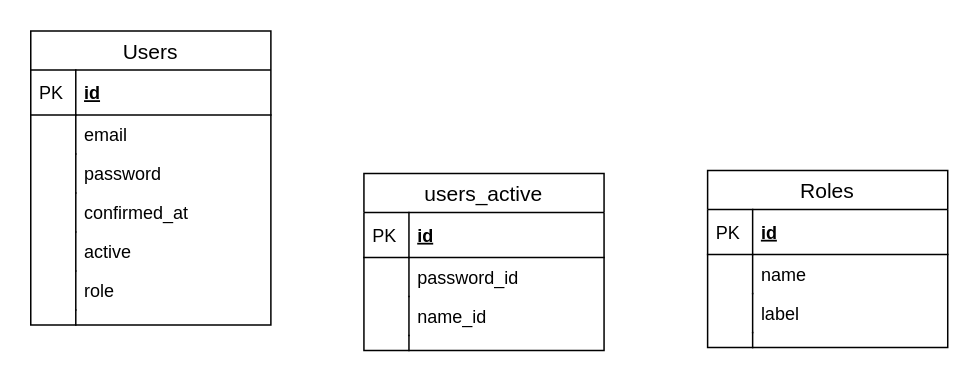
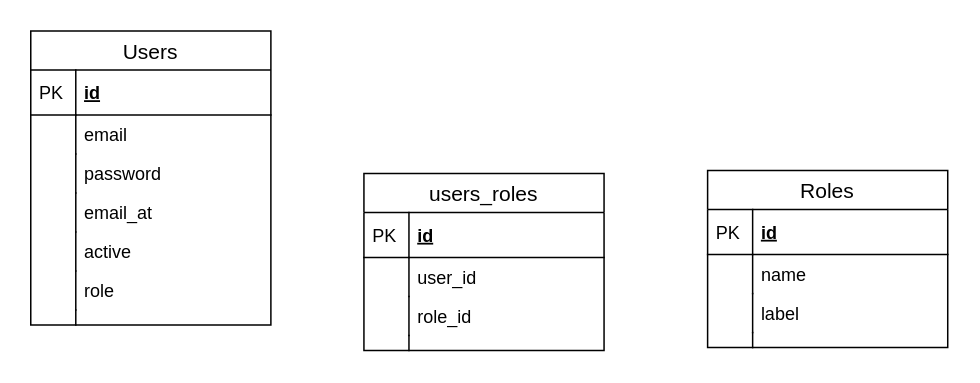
  <mxCell id="0" />
  <mxCell id="1" parent="0" />
  <mxCell id="2" value="Users" style="swimlane;fontStyle=0;childLayout=stackLayout;horizontal=1;startSize=26;horizontalStack=0;resizeParent=1;resizeParentMax=0;resizeLast=0;collapsible=1;marginBottom=0;align=center;fontSize=14;" parent="1" vertex="1"><mxGeometry x="20" y="20" width="160" height="196" as="geometry"><mxRectangle x="127" y="185" width="64" height="26" as="alternateBounds" /></mxGeometry></mxCell>
  <mxCell id="3" value="id" style="shape=partialRectangle;top=0;left=0;right=0;bottom=1;align=left;verticalAlign=middle;fillColor=none;spacingLeft=34;spacingRight=4;overflow=hidden;rotatable=0;points=[[0,0.5],[1,0.5]];portConstraint=eastwest;dropTarget=0;fontStyle=5;fontSize=12;" parent="2" vertex="1"><mxGeometry y="26" width="160" height="30" as="geometry" /></mxCell>
  <mxCell id="4" value="PK" style="shape=partialRectangle;top=0;left=0;bottom=0;fillColor=none;align=left;verticalAlign=middle;spacingLeft=4;spacingRight=4;overflow=hidden;rotatable=0;points=[];portConstraint=eastwest;part=1;fontSize=12;" parent="3" vertex="1" connectable="0"><mxGeometry width="30" height="30" as="geometry" /></mxCell>
  <mxCell id="5" value="email" style="shape=partialRectangle;top=0;left=0;right=0;bottom=0;align=left;verticalAlign=top;fillColor=none;spacingLeft=34;spacingRight=4;overflow=hidden;rotatable=0;points=[[0,0.5],[1,0.5]];portConstraint=eastwest;dropTarget=0;fontSize=12;" parent="2" vertex="1"><mxGeometry y="56" width="160" height="26" as="geometry" /></mxCell>
  <mxCell id="6" value="" style="shape=partialRectangle;top=0;left=0;bottom=0;fillColor=none;align=left;verticalAlign=top;spacingLeft=4;spacingRight=4;overflow=hidden;rotatable=0;points=[];portConstraint=eastwest;part=1;fontSize=12;" parent="5" vertex="1" connectable="0"><mxGeometry width="30" height="26" as="geometry" /></mxCell>
  <mxCell id="7" value="password" style="shape=partialRectangle;top=0;left=0;right=0;bottom=0;align=left;verticalAlign=top;fillColor=none;spacingLeft=34;spacingRight=4;overflow=hidden;rotatable=0;points=[[0,0.5],[1,0.5]];portConstraint=eastwest;dropTarget=0;fontSize=12;" parent="2" vertex="1"><mxGeometry y="82" width="160" height="26" as="geometry" /></mxCell>
  <mxCell id="8" value="" style="shape=partialRectangle;top=0;left=0;bottom=0;fillColor=none;align=left;verticalAlign=top;spacingLeft=4;spacingRight=4;overflow=hidden;rotatable=0;points=[];portConstraint=eastwest;part=1;fontSize=12;" parent="7" vertex="1" connectable="0"><mxGeometry width="30" height="26" as="geometry" /></mxCell>
- <mxCell id="9" value="confirmed_at" style="shape=partialRectangle;top=0;left=0;right=0;bottom=0;align=left;verticalAlign=top;fillColor=none;spacingLeft=34;spacingRight=4;overflow=hidden;rotatable=0;points=[[0,0.5],[1,0.5]];portConstraint=eastwest;dropTarget=0;fontSize=12;" parent="2" vertex="1"><mxGeometry y="108" width="160" height="26" as="geometry" /></mxCell>
+ <mxCell id="9" value="email_at" style="shape=partialRectangle;top=0;left=0;right=0;bottom=0;align=left;verticalAlign=top;fillColor=none;spacingLeft=34;spacingRight=4;overflow=hidden;rotatable=0;points=[[0,0.5],[1,0.5]];portConstraint=eastwest;dropTarget=0;fontSize=12;" parent="2" vertex="1"><mxGeometry y="108" width="160" height="26" as="geometry" /></mxCell>
  <mxCell id="10" value="" style="shape=partialRectangle;top=0;left=0;bottom=0;fillColor=none;align=left;verticalAlign=top;spacingLeft=4;spacingRight=4;overflow=hidden;rotatable=0;points=[];portConstraint=eastwest;part=1;fontSize=12;" parent="9" vertex="1" connectable="0"><mxGeometry width="30" height="26" as="geometry" /></mxCell>
  <mxCell id="11" value="active" style="shape=partialRectangle;top=0;left=0;right=0;bottom=0;align=left;verticalAlign=top;fillColor=none;spacingLeft=34;spacingRight=4;overflow=hidden;rotatable=0;points=[[0,0.5],[1,0.5]];portConstraint=eastwest;dropTarget=0;fontSize=12;" vertex="1" parent="2"><mxGeometry y="134" width="160" height="26" as="geometry" /></mxCell>
  <mxCell id="12" value="" style="shape=partialRectangle;top=0;left=0;bottom=0;fillColor=none;align=left;verticalAlign=top;spacingLeft=4;spacingRight=4;overflow=hidden;rotatable=0;points=[];portConstraint=eastwest;part=1;fontSize=12;" vertex="1" connectable="0" parent="11"><mxGeometry width="30" height="26" as="geometry" /></mxCell>
  <mxCell id="13" value="role" style="shape=partialRectangle;top=0;left=0;right=0;bottom=0;align=left;verticalAlign=top;fillColor=none;spacingLeft=34;spacingRight=4;overflow=hidden;rotatable=0;points=[[0,0.5],[1,0.5]];portConstraint=eastwest;dropTarget=0;fontSize=12;" vertex="1" parent="2"><mxGeometry y="160" width="160" height="26" as="geometry" /></mxCell>
  <mxCell id="14" value="" style="shape=partialRectangle;top=0;left=0;bottom=0;fillColor=none;align=left;verticalAlign=top;spacingLeft=4;spacingRight=4;overflow=hidden;rotatable=0;points=[];portConstraint=eastwest;part=1;fontSize=12;" vertex="1" connectable="0" parent="13"><mxGeometry width="30" height="26" as="geometry" /></mxCell>
  <mxCell id="15" value="" style="shape=partialRectangle;top=0;left=0;right=0;bottom=0;align=left;verticalAlign=top;fillColor=none;spacingLeft=34;spacingRight=4;overflow=hidden;rotatable=0;points=[[0,0.5],[1,0.5]];portConstraint=eastwest;dropTarget=0;fontSize=12;" parent="2" vertex="1"><mxGeometry y="186" width="160" height="10" as="geometry" /></mxCell>
  <mxCell id="16" value="" style="shape=partialRectangle;top=0;left=0;bottom=0;fillColor=none;align=left;verticalAlign=top;spacingLeft=4;spacingRight=4;overflow=hidden;rotatable=0;points=[];portConstraint=eastwest;part=1;fontSize=12;" parent="15" vertex="1" connectable="0"><mxGeometry width="30" height="10" as="geometry" /></mxCell>
- <mxCell id="17" value="users_active" style="swimlane;fontStyle=0;childLayout=stackLayout;horizontal=1;startSize=26;horizontalStack=0;resizeParent=1;resizeParentMax=0;resizeLast=0;collapsible=1;marginBottom=0;align=center;fontSize=14;" vertex="1" parent="1"><mxGeometry x="242" y="115" width="160" height="118" as="geometry" /></mxCell>
+ <mxCell id="17" value="users_roles" style="swimlane;fontStyle=0;childLayout=stackLayout;horizontal=1;startSize=26;horizontalStack=0;resizeParent=1;resizeParentMax=0;resizeLast=0;collapsible=1;marginBottom=0;align=center;fontSize=14;" vertex="1" parent="1"><mxGeometry x="242" y="115" width="160" height="118" as="geometry" /></mxCell>
  <mxCell id="18" value="id" style="shape=partialRectangle;top=0;left=0;right=0;bottom=1;align=left;verticalAlign=middle;fillColor=none;spacingLeft=34;spacingRight=4;overflow=hidden;rotatable=0;points=[[0,0.5],[1,0.5]];portConstraint=eastwest;dropTarget=0;fontStyle=5;fontSize=12;" vertex="1" parent="17"><mxGeometry y="26" width="160" height="30" as="geometry" /></mxCell>
  <mxCell id="19" value="PK" style="shape=partialRectangle;top=0;left=0;bottom=0;fillColor=none;align=left;verticalAlign=middle;spacingLeft=4;spacingRight=4;overflow=hidden;rotatable=0;points=[];portConstraint=eastwest;part=1;fontSize=12;" vertex="1" connectable="0" parent="18"><mxGeometry width="30" height="30" as="geometry" /></mxCell>
- <mxCell id="20" value="password_id" style="shape=partialRectangle;top=0;left=0;right=0;bottom=0;align=left;verticalAlign=top;fillColor=none;spacingLeft=34;spacingRight=4;overflow=hidden;rotatable=0;points=[[0,0.5],[1,0.5]];portConstraint=eastwest;dropTarget=0;fontSize=12;" vertex="1" parent="17"><mxGeometry y="56" width="160" height="26" as="geometry" /></mxCell>
+ <mxCell id="20" value="user_id" style="shape=partialRectangle;top=0;left=0;right=0;bottom=0;align=left;verticalAlign=top;fillColor=none;spacingLeft=34;spacingRight=4;overflow=hidden;rotatable=0;points=[[0,0.5],[1,0.5]];portConstraint=eastwest;dropTarget=0;fontSize=12;" vertex="1" parent="17"><mxGeometry y="56" width="160" height="26" as="geometry" /></mxCell>
  <mxCell id="21" value="" style="shape=partialRectangle;top=0;left=0;bottom=0;fillColor=none;align=left;verticalAlign=top;spacingLeft=4;spacingRight=4;overflow=hidden;rotatable=0;points=[];portConstraint=eastwest;part=1;fontSize=12;" vertex="1" connectable="0" parent="20"><mxGeometry width="30" height="26" as="geometry" /></mxCell>
- <mxCell id="22" value="name_id" style="shape=partialRectangle;top=0;left=0;right=0;bottom=0;align=left;verticalAlign=top;fillColor=none;spacingLeft=34;spacingRight=4;overflow=hidden;rotatable=0;points=[[0,0.5],[1,0.5]];portConstraint=eastwest;dropTarget=0;fontSize=12;" vertex="1" parent="17"><mxGeometry y="82" width="160" height="26" as="geometry" /></mxCell>
+ <mxCell id="22" value="role_id" style="shape=partialRectangle;top=0;left=0;right=0;bottom=0;align=left;verticalAlign=top;fillColor=none;spacingLeft=34;spacingRight=4;overflow=hidden;rotatable=0;points=[[0,0.5],[1,0.5]];portConstraint=eastwest;dropTarget=0;fontSize=12;" vertex="1" parent="17"><mxGeometry y="82" width="160" height="26" as="geometry" /></mxCell>
  <mxCell id="23" value="" style="shape=partialRectangle;top=0;left=0;bottom=0;fillColor=none;align=left;verticalAlign=top;spacingLeft=4;spacingRight=4;overflow=hidden;rotatable=0;points=[];portConstraint=eastwest;part=1;fontSize=12;" vertex="1" connectable="0" parent="22"><mxGeometry width="30" height="26" as="geometry" /></mxCell>
  <mxCell id="24" value="" style="shape=partialRectangle;top=0;left=0;right=0;bottom=0;align=left;verticalAlign=top;fillColor=none;spacingLeft=34;spacingRight=4;overflow=hidden;rotatable=0;points=[[0,0.5],[1,0.5]];portConstraint=eastwest;dropTarget=0;fontSize=12;" vertex="1" parent="17"><mxGeometry y="108" width="160" height="10" as="geometry" /></mxCell>
  <mxCell id="25" value="" style="shape=partialRectangle;top=0;left=0;bottom=0;fillColor=none;align=left;verticalAlign=top;spacingLeft=4;spacingRight=4;overflow=hidden;rotatable=0;points=[];portConstraint=eastwest;part=1;fontSize=12;" vertex="1" connectable="0" parent="24"><mxGeometry width="30" height="10" as="geometry" /></mxCell>
  <mxCell id="26" value="Roles" style="swimlane;fontStyle=0;childLayout=stackLayout;horizontal=1;startSize=26;horizontalStack=0;resizeParent=1;resizeParentMax=0;resizeLast=0;collapsible=1;marginBottom=0;align=center;fontSize=14;" vertex="1" parent="1"><mxGeometry x="471" y="113" width="160" height="118" as="geometry" /></mxCell>
  <mxCell id="27" value="id" style="shape=partialRectangle;top=0;left=0;right=0;bottom=1;align=left;verticalAlign=middle;fillColor=none;spacingLeft=34;spacingRight=4;overflow=hidden;rotatable=0;points=[[0,0.5],[1,0.5]];portConstraint=eastwest;dropTarget=0;fontStyle=5;fontSize=12;" vertex="1" parent="26"><mxGeometry y="26" width="160" height="30" as="geometry" /></mxCell>
  <mxCell id="28" value="PK" style="shape=partialRectangle;top=0;left=0;bottom=0;fillColor=none;align=left;verticalAlign=middle;spacingLeft=4;spacingRight=4;overflow=hidden;rotatable=0;points=[];portConstraint=eastwest;part=1;fontSize=12;" vertex="1" connectable="0" parent="27"><mxGeometry width="30" height="30" as="geometry" /></mxCell>
  <mxCell id="29" value="name" style="shape=partialRectangle;top=0;left=0;right=0;bottom=0;align=left;verticalAlign=top;fillColor=none;spacingLeft=34;spacingRight=4;overflow=hidden;rotatable=0;points=[[0,0.5],[1,0.5]];portConstraint=eastwest;dropTarget=0;fontSize=12;" vertex="1" parent="26"><mxGeometry y="56" width="160" height="26" as="geometry" /></mxCell>
  <mxCell id="30" value="" style="shape=partialRectangle;top=0;left=0;bottom=0;fillColor=none;align=left;verticalAlign=top;spacingLeft=4;spacingRight=4;overflow=hidden;rotatable=0;points=[];portConstraint=eastwest;part=1;fontSize=12;" vertex="1" connectable="0" parent="29"><mxGeometry width="30" height="26" as="geometry" /></mxCell>
  <mxCell id="31" value="label" style="shape=partialRectangle;top=0;left=0;right=0;bottom=0;align=left;verticalAlign=top;fillColor=none;spacingLeft=34;spacingRight=4;overflow=hidden;rotatable=0;points=[[0,0.5],[1,0.5]];portConstraint=eastwest;dropTarget=0;fontSize=12;" vertex="1" parent="26"><mxGeometry y="82" width="160" height="26" as="geometry" /></mxCell>
  <mxCell id="32" value="" style="shape=partialRectangle;top=0;left=0;bottom=0;fillColor=none;align=left;verticalAlign=top;spacingLeft=4;spacingRight=4;overflow=hidden;rotatable=0;points=[];portConstraint=eastwest;part=1;fontSize=12;" vertex="1" connectable="0" parent="31"><mxGeometry width="30" height="26" as="geometry" /></mxCell>
  <mxCell id="33" value="" style="shape=partialRectangle;top=0;left=0;right=0;bottom=0;align=left;verticalAlign=top;fillColor=none;spacingLeft=34;spacingRight=4;overflow=hidden;rotatable=0;points=[[0,0.5],[1,0.5]];portConstraint=eastwest;dropTarget=0;fontSize=12;" vertex="1" parent="26"><mxGeometry y="108" width="160" height="10" as="geometry" /></mxCell>
  <mxCell id="34" value="" style="shape=partialRectangle;top=0;left=0;bottom=0;fillColor=none;align=left;verticalAlign=top;spacingLeft=4;spacingRight=4;overflow=hidden;rotatable=0;points=[];portConstraint=eastwest;part=1;fontSize=12;" vertex="1" connectable="0" parent="33"><mxGeometry width="30" height="10" as="geometry" /></mxCell>
